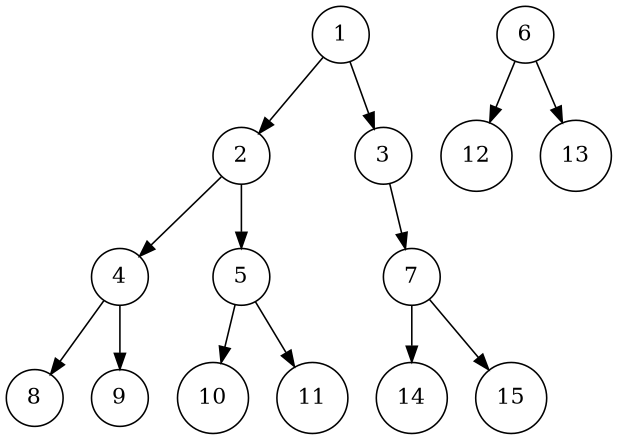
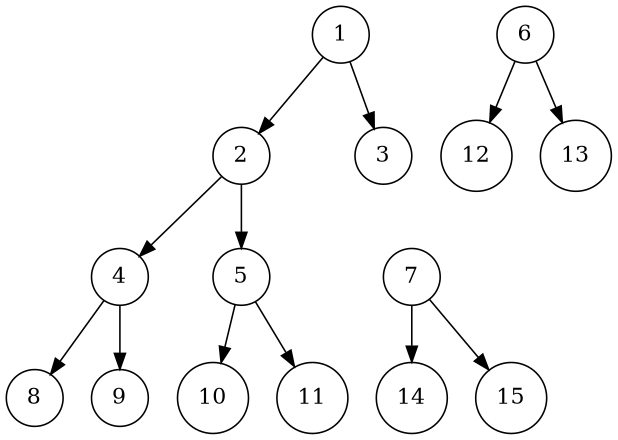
  digraph {
    node [shape=circle]
    n1 [label=1]
    n2 [label=2]
    n3 [label=3]
    n4 [label=4]
    n5 [label=5]
    n6 [label=7]
    n7 [label=8]
    n8 [label=9]
    n9 [label=10]
    n10 [label=11]
    n11 [label=6]
    n12 [label=12]
    n13 [label=13]
    n14 [label=14]
    n15 [label=15]
    n1 -> n2
    n1 -> n3
    n2 -> n4
    n2 -> n5
-   n3 -> n6
    n4 -> n7
    n4 -> n8
    n5 -> n9
    n5 -> n10
    n6 -> n14
    n6 -> n15
    n11 -> n12
    n11 -> n13
  }
